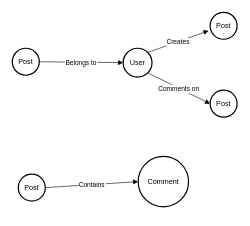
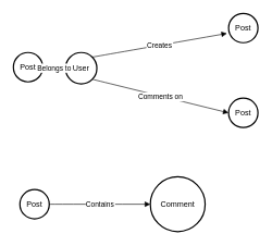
  <mxCell id="0" />
  <mxCell id="1" parent="0" />
- <mxCell id="2" value="User" style="ellipse;aspect=fixed;strokeWidth=2;whiteSpace=wrap;" vertex="1" parent="1"><mxGeometry x="205" y="80" width="48" height="48" as="geometry" /></mxCell>
+ <mxCell id="2" value="User" style="ellipse;aspect=fixed;strokeWidth=2;whiteSpace=wrap;" vertex="1" parent="1"><mxGeometry x="100" y="80" width="48" height="48" as="geometry" /></mxCell>
  <mxCell id="3" value="Post" style="ellipse;aspect=fixed;strokeWidth=2;whiteSpace=wrap;" vertex="1" parent="1"><mxGeometry x="350" y="20" width="45" height="45" as="geometry" /></mxCell>
  <mxCell id="4" value="Post" style="ellipse;aspect=fixed;strokeWidth=2;whiteSpace=wrap;" vertex="1" parent="1"><mxGeometry x="350" y="150" width="45" height="45" as="geometry" /></mxCell>
  <mxCell id="5" value="Post" style="ellipse;aspect=fixed;strokeWidth=2;whiteSpace=wrap;" vertex="1" parent="1"><mxGeometry x="30" y="290" width="45" height="45" as="geometry" /></mxCell>
- <mxCell id="6" value="Comment" style="ellipse;aspect=fixed;strokeWidth=2;whiteSpace=wrap;" vertex="1" parent="1"><mxGeometry x="230" y="260.5" width="84" height="84" as="geometry" /></mxCell>
+ <mxCell id="6" value="Comment" style="ellipse;aspect=fixed;strokeWidth=2;whiteSpace=wrap;" vertex="1" parent="1"><mxGeometry x="230" y="270.5" width="84" height="84" as="geometry" /></mxCell>
  <mxCell id="7" value="Post" style="ellipse;aspect=fixed;strokeWidth=2;whiteSpace=wrap;" vertex="1" parent="1"><mxGeometry x="20" y="80" width="45" height="45" as="geometry" /></mxCell>
  <mxCell id="8" value="Creates" style="curved=1;startArrow=none;endArrow=block;entryX=-0.056;entryY=0.683;rounded=0;entryDx=0;entryDy=0;exitX=1;exitY=0;exitDx=0;exitDy=0;entryPerimeter=0;" edge="1" parent="1" source="2" target="3"><mxGeometry relative="1" as="geometry"><Array as="points" /><mxPoint x="280" y="50" as="sourcePoint" /></mxGeometry></mxCell>
  <mxCell id="9" value="Comments on" style="curved=1;startArrow=none;endArrow=block;exitX=1;exitY=1;entryX=0;entryY=0.5;rounded=0;entryDx=0;entryDy=0;exitDx=0;exitDy=0;" edge="1" parent="1" source="2" target="4"><mxGeometry relative="1" as="geometry"><Array as="points" /></mxGeometry></mxCell>
  <mxCell id="10" value="Contains" style="curved=1;startArrow=none;endArrow=block;exitX=1;exitY=0.5;entryX=0;entryY=0.5;rounded=0;exitDx=0;exitDy=0;entryDx=0;entryDy=0;" edge="1" parent="1" source="5" target="6"><mxGeometry relative="1" as="geometry"><Array as="points" /></mxGeometry></mxCell>
  <mxCell id="11" value="Belongs to" style="curved=1;startArrow=none;endArrow=block;exitX=1;exitY=0.5;entryX=0;entryY=0.5;rounded=0;exitDx=0;exitDy=0;entryDx=0;entryDy=0;" edge="1" parent="1" source="7" target="2"><mxGeometry relative="1" as="geometry"><Array as="points" /></mxGeometry></mxCell>
